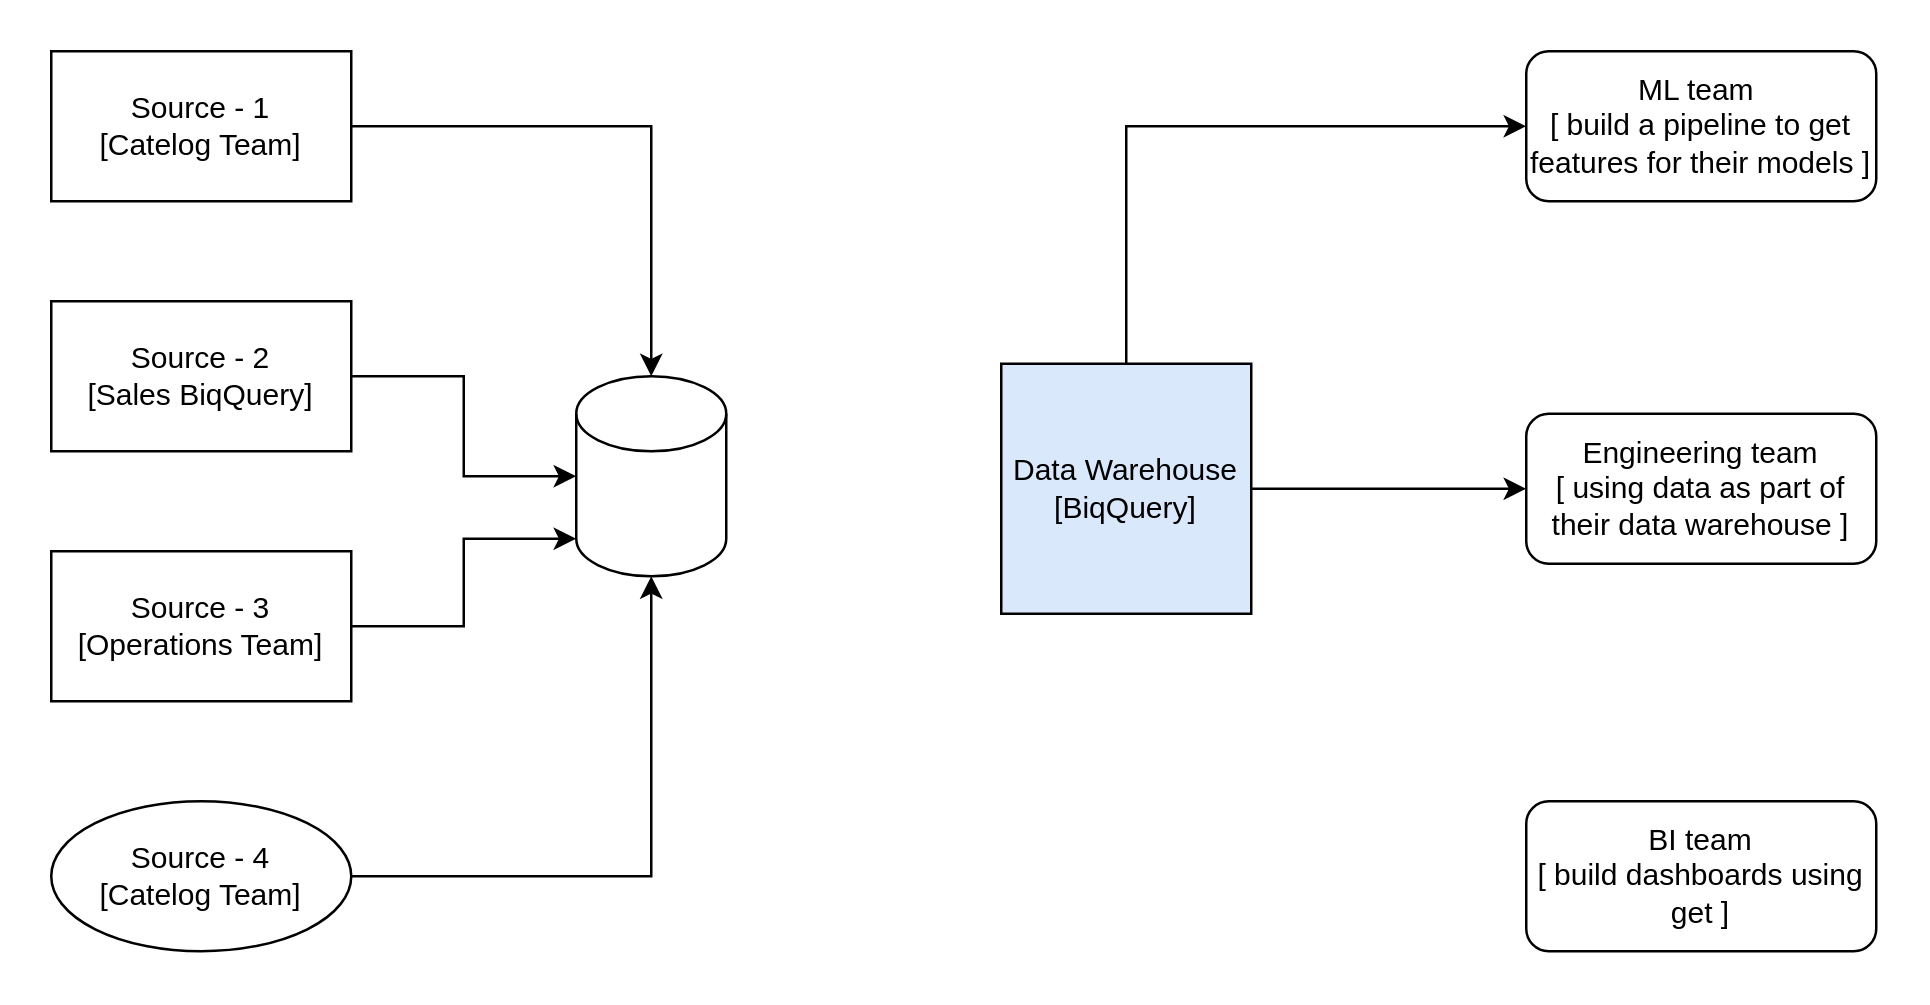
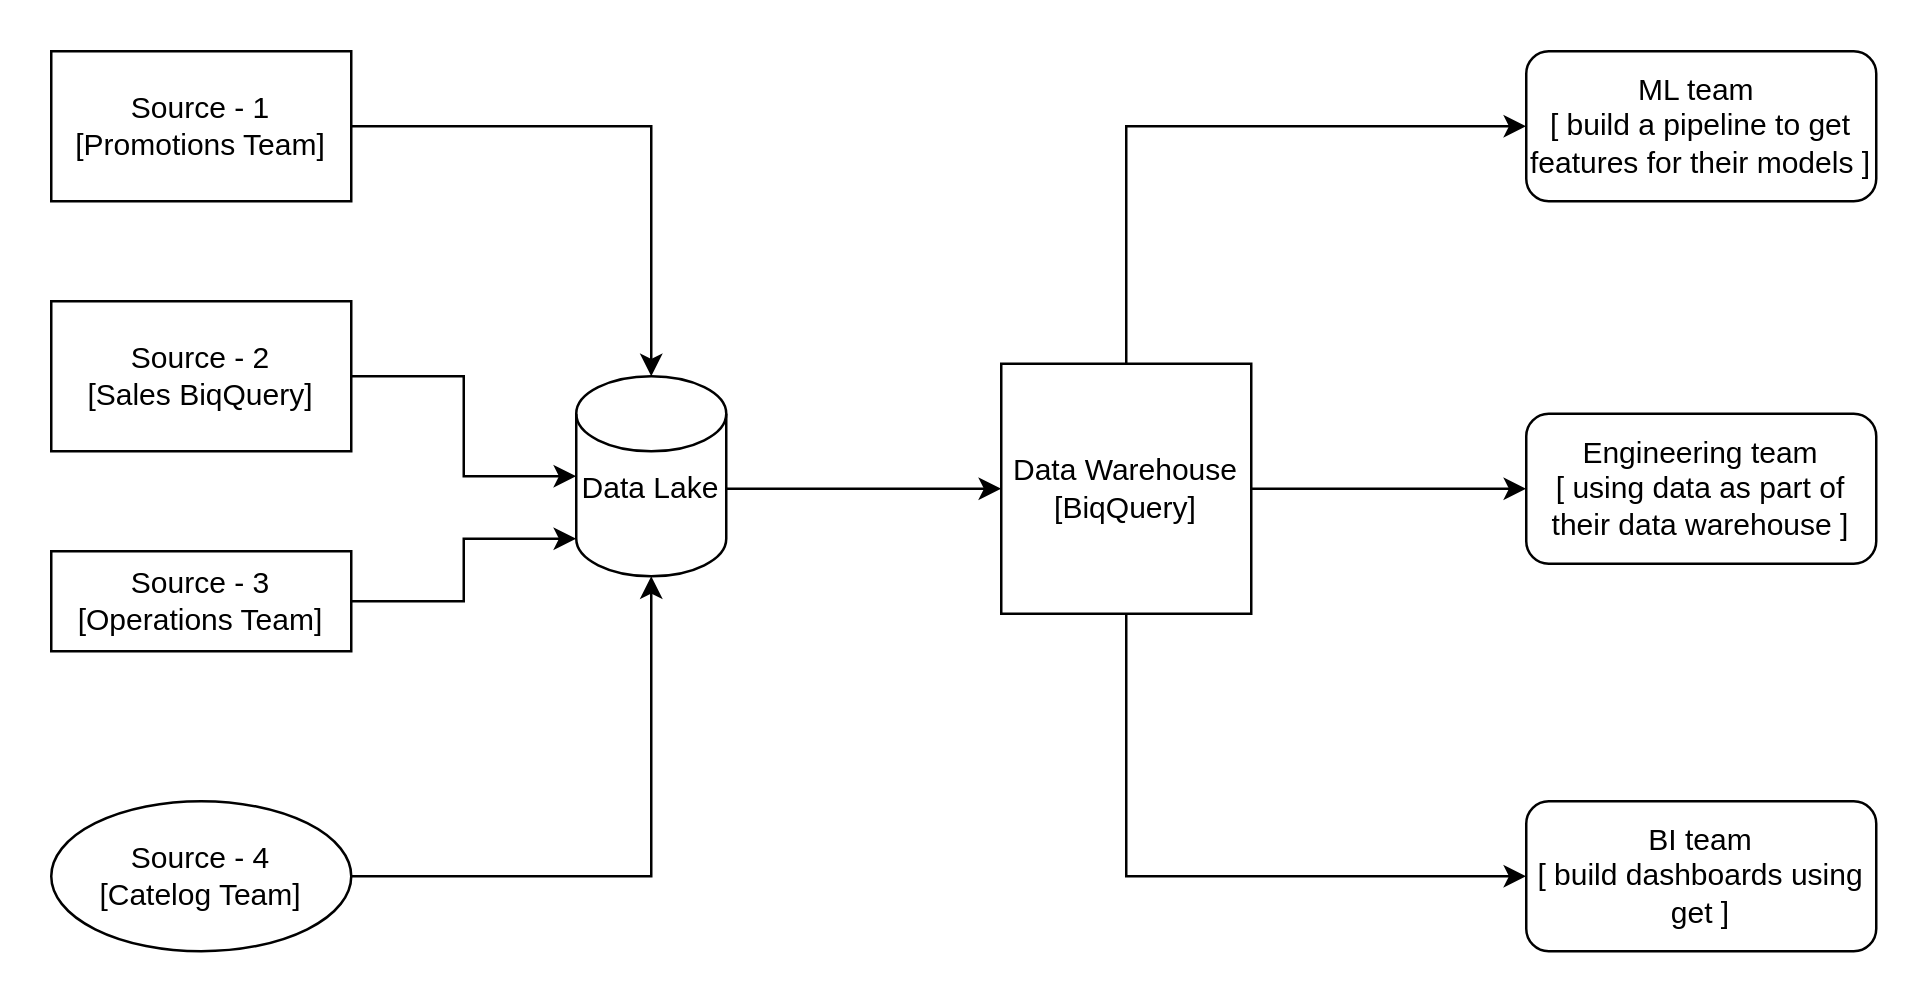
  <mxCell id="0" />
  <mxCell id="1" parent="0" />
  <mxCell id="2" value="" style="shape=cylinder3;whiteSpace=wrap;html=1;boundedLbl=1;backgroundOutline=1;size=15;" vertex="1" parent="1"><mxGeometry x="230" y="150" width="60" height="80" as="geometry" /></mxCell>
- <mxCell id="3" value="Source - 1&lt;br&gt;[Catelog Team]" style="rounded=0;whiteSpace=wrap;html=1;" vertex="1" parent="1"><mxGeometry x="20" y="20" width="120" height="60" as="geometry" /></mxCell>
+ <mxCell id="3" value="Source - 1&lt;br&gt;[Promotions Team]" style="rounded=0;whiteSpace=wrap;html=1;" vertex="1" parent="1"><mxGeometry x="20" y="20" width="120" height="60" as="geometry" /></mxCell>
  <mxCell id="4" value="Source - 2&lt;br&gt;[Sales BiqQuery]" style="rounded=0;whiteSpace=wrap;html=1;" vertex="1" parent="1"><mxGeometry x="20" y="120" width="120" height="60" as="geometry" /></mxCell>
- <mxCell id="5" value="Source - 3&lt;br&gt;[Operations Team]" style="rounded=0;whiteSpace=wrap;html=1;" vertex="1" parent="1"><mxGeometry x="20" y="220" width="120" height="60" as="geometry" /></mxCell>
+ <mxCell id="5" value="Source - 3&lt;br&gt;[Operations Team]" style="rounded=0;whiteSpace=wrap;html=1;" vertex="1" parent="1"><mxGeometry x="20" y="220" width="120" height="40" as="geometry" /></mxCell>
  <mxCell id="6" value="Source - 4&lt;br&gt;[Catelog Team]" style="ellipse;whiteSpace=wrap;html=1;" vertex="1" parent="1"><mxGeometry x="20" y="320" width="120" height="60" as="geometry" /></mxCell>
  <mxCell id="7" style="edgeStyle=orthogonalEdgeStyle;rounded=0;orthogonalLoop=1;jettySize=auto;html=1;exitX=1;exitY=0.5;exitDx=0;exitDy=0;entryX=0;entryY=1;entryDx=0;entryDy=-15;entryPerimeter=0;" edge="1" parent="1" source="5" target="2"><mxGeometry relative="1" as="geometry" /></mxCell>
  <mxCell id="8" style="edgeStyle=orthogonalEdgeStyle;rounded=0;orthogonalLoop=1;jettySize=auto;html=1;exitX=1;exitY=0.5;exitDx=0;exitDy=0;entryX=0;entryY=0.5;entryDx=0;entryDy=0;entryPerimeter=0;" edge="1" parent="1" source="4" target="2"><mxGeometry relative="1" as="geometry" /></mxCell>
  <mxCell id="9" style="edgeStyle=orthogonalEdgeStyle;rounded=0;orthogonalLoop=1;jettySize=auto;html=1;entryX=0.5;entryY=0;entryDx=0;entryDy=0;entryPerimeter=0;" edge="1" parent="1" source="3" target="2"><mxGeometry relative="1" as="geometry" /></mxCell>
+ <mxCell id="10" style="edgeStyle=orthogonalEdgeStyle;rounded=0;orthogonalLoop=1;jettySize=auto;html=1;entryX=0;entryY=0.5;entryDx=0;entryDy=0;" edge="1" parent="1" source="11" target="15"><mxGeometry relative="1" as="geometry" /></mxCell>
+ <mxCell id="11" value="Data Lake" style="text;strokeColor=none;align=center;fillColor=none;html=1;verticalAlign=middle;whiteSpace=wrap;rounded=0;" vertex="1" parent="1"><mxGeometry x="230" y="180" width="60" height="30" as="geometry" /></mxCell>
  <mxCell id="12" style="edgeStyle=orthogonalEdgeStyle;rounded=0;orthogonalLoop=1;jettySize=auto;html=1;entryX=0;entryY=0.5;entryDx=0;entryDy=0;" edge="1" parent="1" source="15" target="17"><mxGeometry relative="1" as="geometry" /></mxCell>
+ <mxCell id="13" style="edgeStyle=orthogonalEdgeStyle;rounded=0;orthogonalLoop=1;jettySize=auto;html=1;entryX=0;entryY=0.5;entryDx=0;entryDy=0;" edge="1" parent="1" source="15" target="18"><mxGeometry relative="1" as="geometry"><Array as="points"><mxPoint x="450" y="350" /></Array></mxGeometry></mxCell>
  <mxCell id="14" style="edgeStyle=orthogonalEdgeStyle;rounded=0;orthogonalLoop=1;jettySize=auto;html=1;entryX=0;entryY=0.5;entryDx=0;entryDy=0;" edge="1" parent="1" source="15" target="16"><mxGeometry relative="1" as="geometry"><Array as="points"><mxPoint x="450" y="50" /></Array></mxGeometry></mxCell>
- <mxCell id="15" value="Data Warehouse&lt;div&gt;[BiqQuery]&lt;/div&gt;" style="whiteSpace=wrap;html=1;aspect=fixed;fillColor=#dae8fc;" vertex="1" parent="1"><mxGeometry x="400" y="145" width="100" height="100" as="geometry" /></mxCell>
+ <mxCell id="15" value="Data Warehouse&lt;div&gt;[BiqQuery]&lt;/div&gt;" style="whiteSpace=wrap;html=1;aspect=fixed;" vertex="1" parent="1"><mxGeometry x="400" y="145" width="100" height="100" as="geometry" /></mxCell>
  <mxCell id="16" value="ML team&amp;nbsp;&lt;br&gt;[ build a pipeline to get features for their models ]" style="rounded=1;whiteSpace=wrap;html=1;" vertex="1" parent="1"><mxGeometry x="610" y="20" width="140" height="60" as="geometry" /></mxCell>
  <mxCell id="17" value="Engineering team &lt;br&gt;[ using data as part of their data warehouse ]" style="rounded=1;whiteSpace=wrap;html=1;" vertex="1" parent="1"><mxGeometry x="610" y="165" width="140" height="60" as="geometry" /></mxCell>
  <mxCell id="18" value="&lt;span style=&quot;text-align: start; background-color: rgb(255, 255, 255);&quot;&gt;&lt;font style=&quot;font-size: 12px;&quot; face=&quot;Helvetica&quot;&gt;BI team &lt;br&gt;[ build dashboards using get ]&lt;/font&gt;&lt;/span&gt;" style="rounded=1;whiteSpace=wrap;html=1;fontSize=11;" vertex="1" parent="1"><mxGeometry x="610" y="320" width="140" height="60" as="geometry" /></mxCell>
  <mxCell id="19" style="edgeStyle=orthogonalEdgeStyle;rounded=0;orthogonalLoop=1;jettySize=auto;html=1;entryX=0.5;entryY=1;entryDx=0;entryDy=0;entryPerimeter=0;" edge="1" parent="1" source="6" target="2"><mxGeometry relative="1" as="geometry" /></mxCell>
